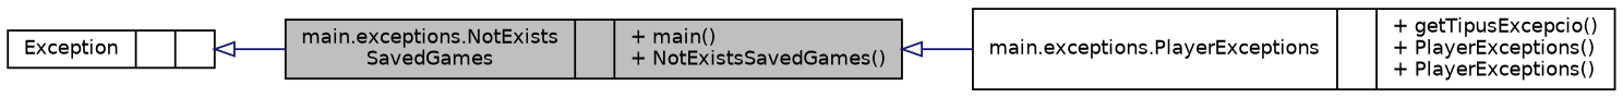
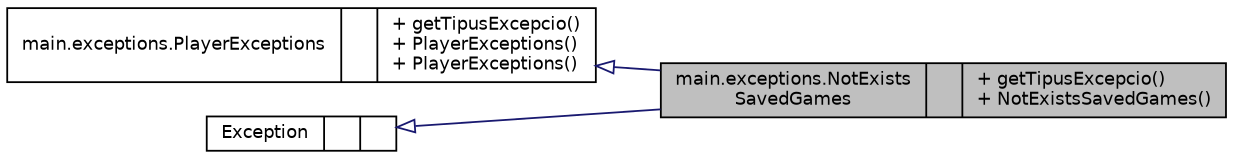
  digraph {
    rankdir=LR
    node [color=black fillcolor=white fontname=Helvetica fontsize=10 shape=record style=filled]
    edge [arrowtail=onormal color=midnightblue dir=back fontname=Helvetica fontsize=10 labelfontname=Helvetica labelfontsize=10 style=solid]
-   n1 [fillcolor=grey75 fontcolor=black height=0.2 label="{main.exceptions.NotExists\lSavedGames\n||+ main()\l+ NotExistsSavedGames()\l}" width=0.4]
+   n1 [fillcolor=grey75 fontcolor=black height=0.2 label="{main.exceptions.NotExists\lSavedGames\n||+ getTipusExcepcio()\l+ NotExistsSavedGames()\l}" width=0.4]
    n2 [height=0.2 label="{main.exceptions.PlayerExceptions\n||+ getTipusExcepcio()\l+ PlayerExceptions()\l+ PlayerExceptions()\l}" width=0.4]
    n3 [height=0.2 label="{Exception\n||}" width=0.4]
-   n1 -> n2
+   n2 -> n1
    n3 -> n1
  }
